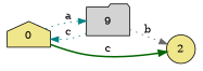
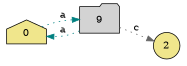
  digraph {
    rankdir=LR
    node [fillcolor=khaki style=filled]
    edge [color=teal style=dotted]
    n1 [label=0 shape=house]
    n2 [fillcolor=lightgrey label=9 shape=folder]
    n3 [label=2 shape=circle]
    n1 -> n2 [label=a]
-   n1 -> n3 [color=darkgreen label=c style=bold]
-   n2 -> n1 [label=c]
-   n2 -> n3 [color=gray40 label=b]
+   n2 -> n1 [label=a]
+   n2 -> n3 [color=gray40 label=c]
  }
